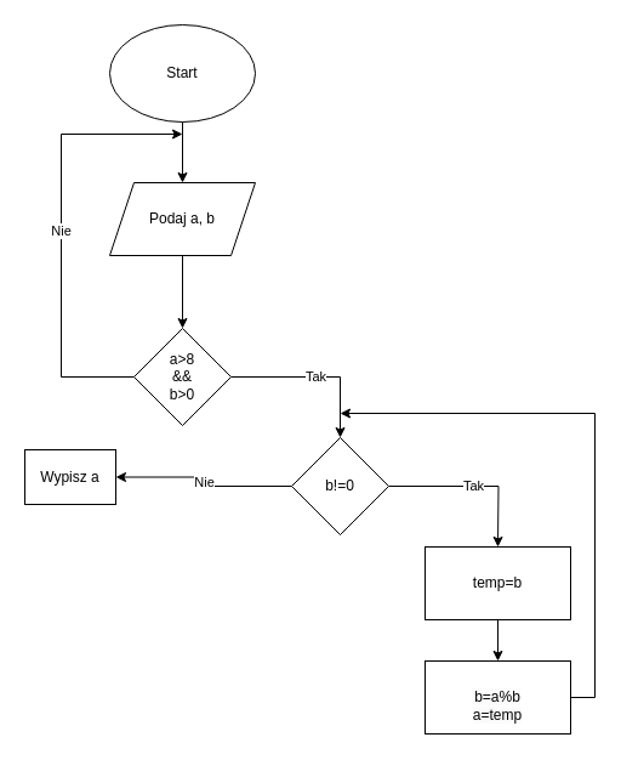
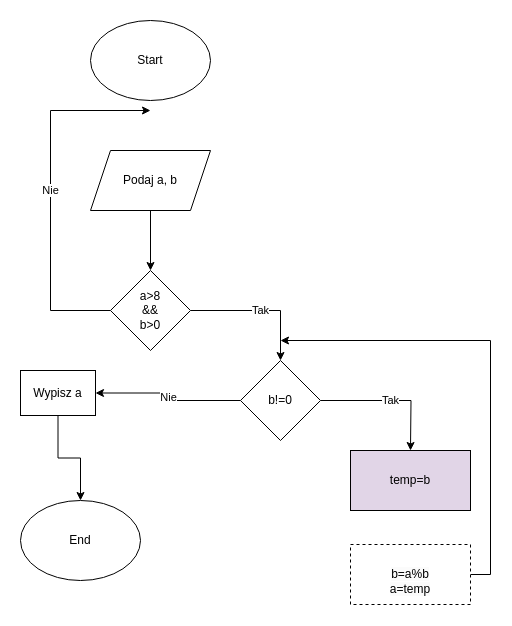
  <mxCell id="0" />
  <mxCell id="1" parent="0" />
- <mxCell id="2" value="" style="edgeStyle=orthogonalEdgeStyle;rounded=0;orthogonalLoop=1;jettySize=auto;html=1;" parent="1" source="3" target="5" edge="1"><mxGeometry relative="1" as="geometry" /></mxCell>
  <mxCell id="3" value="Start" style="ellipse;whiteSpace=wrap;html=1;" parent="1" vertex="1"><mxGeometry x="90" width="120" height="80" as="geometry" y="20" /></mxCell>
  <mxCell id="4" value="" style="edgeStyle=orthogonalEdgeStyle;rounded=0;orthogonalLoop=1;jettySize=auto;html=1;" parent="1" source="5" target="8" edge="1"><mxGeometry relative="1" as="geometry" /></mxCell>
  <mxCell id="5" value="Podaj a, b" style="shape=parallelogram;perimeter=parallelogramPerimeter;whiteSpace=wrap;html=1;fixedSize=1;" parent="1" vertex="1"><mxGeometry x="90" y="150" width="120" height="60" as="geometry" /></mxCell>
  <mxCell id="6" value="Nie" style="edgeStyle=orthogonalEdgeStyle;rounded=0;orthogonalLoop=1;jettySize=auto;html=1;" parent="1" source="8" edge="1"><mxGeometry relative="1" as="geometry"><mxPoint x="150" y="110" as="targetPoint" /><Array as="points"><mxPoint x="50" y="310" /><mxPoint x="50" y="110" /></Array></mxGeometry></mxCell>
  <mxCell id="7" value="Tak" style="edgeStyle=orthogonalEdgeStyle;rounded=0;orthogonalLoop=1;jettySize=auto;html=1;exitX=1;exitY=0.5;exitDx=0;exitDy=0;entryX=0.5;entryY=0;entryDx=0;entryDy=0;" parent="1" source="8" target="11" edge="1"><mxGeometry relative="1" as="geometry" /></mxCell>
  <mxCell id="8" value="a&amp;gt;8&lt;br&gt;&amp;amp;&amp;amp;&lt;br&gt;b&amp;gt;0" style="rhombus;whiteSpace=wrap;html=1;" parent="1" vertex="1"><mxGeometry x="110" y="270" width="80" height="80" as="geometry" /></mxCell>
  <mxCell id="9" value="Nie" style="edgeStyle=orthogonalEdgeStyle;rounded=0;orthogonalLoop=1;jettySize=auto;html=1;" parent="1" source="11" target="13" edge="1"><mxGeometry relative="1" as="geometry" /></mxCell>
  <mxCell id="10" value="Tak" style="edgeStyle=orthogonalEdgeStyle;rounded=0;orthogonalLoop=1;jettySize=auto;html=1;entryX=0.5;entryY=0;entryDx=0;entryDy=0;" parent="1" source="11" edge="1"><mxGeometry relative="1" as="geometry"><mxPoint x="410" y="450" as="targetPoint" /></mxGeometry></mxCell>
  <mxCell id="11" value="b!=0" style="rhombus;whiteSpace=wrap;html=1;" parent="1" vertex="1"><mxGeometry x="240" y="360" width="80" height="80" as="geometry" /></mxCell>
+ <mxCell id="12" value="" style="edgeStyle=orthogonalEdgeStyle;rounded=0;orthogonalLoop=1;jettySize=auto;html=1;" parent="1" source="13" target="14" edge="1"><mxGeometry relative="1" as="geometry" /></mxCell>
  <mxCell id="13" value="Wypisz a" style="whiteSpace=wrap;html=1;" parent="1" vertex="1"><mxGeometry x="20" y="370" width="75" height="45" as="geometry" /></mxCell>
- <mxCell id="15" value="" style="edgeStyle=orthogonalEdgeStyle;rounded=0;orthogonalLoop=1;jettySize=auto;html=1;" edge="1" parent="1" source="16" target="18"><mxGeometry relative="1" as="geometry" /></mxCell>
- <mxCell id="16" value="temp=b" style="rounded=0;whiteSpace=wrap;html=1;" vertex="1" parent="1"><mxGeometry x="350" y="450" width="120" height="60" as="geometry" /></mxCell>
+ <mxCell id="14" value="End" style="ellipse;whiteSpace=wrap;html=1;" parent="1" vertex="1"><mxGeometry x="20" y="500" width="120" height="80" as="geometry" /></mxCell>
+ <mxCell id="16" value="temp=b" style="rounded=0;whiteSpace=wrap;html=1;fillColor=#e1d5e7;" vertex="1" parent="1"><mxGeometry x="350" y="450" width="120" height="60" as="geometry" /></mxCell>
  <mxCell id="17" style="edgeStyle=orthogonalEdgeStyle;rounded=0;orthogonalLoop=1;jettySize=auto;html=1;" edge="1" parent="1" source="18"><mxGeometry relative="1" as="geometry"><mxPoint x="280" y="340" as="targetPoint" /><Array as="points"><mxPoint x="490" y="574" /><mxPoint x="490" y="340" /></Array></mxGeometry></mxCell>
- <mxCell id="18" value="&lt;br style=&quot;border-color: var(--border-color); color: rgb(0, 0, 0); font-family: Helvetica; font-size: 12px; font-style: normal; font-variant-ligatures: normal; font-variant-caps: normal; font-weight: 400; letter-spacing: normal; orphans: 2; text-align: center; text-indent: 0px; text-transform: none; widows: 2; word-spacing: 0px; -webkit-text-stroke-width: 0px; background-color: rgb(251, 251, 251); text-decoration-thickness: initial; text-decoration-style: initial; text-decoration-color: initial;&quot;&gt;&lt;span style=&quot;color: rgb(0, 0, 0); font-family: Helvetica; font-size: 12px; font-style: normal; font-variant-ligatures: normal; font-variant-caps: normal; font-weight: 400; letter-spacing: normal; orphans: 2; text-align: center; text-indent: 0px; text-transform: none; widows: 2; word-spacing: 0px; -webkit-text-stroke-width: 0px; background-color: rgb(251, 251, 251); text-decoration-thickness: initial; text-decoration-style: initial; text-decoration-color: initial; float: none; display: inline !important;&quot;&gt;b=a%b&lt;/span&gt;&lt;br style=&quot;border-color: var(--border-color); color: rgb(0, 0, 0); font-family: Helvetica; font-size: 12px; font-style: normal; font-variant-ligatures: normal; font-variant-caps: normal; font-weight: 400; letter-spacing: normal; orphans: 2; text-align: center; text-indent: 0px; text-transform: none; widows: 2; word-spacing: 0px; -webkit-text-stroke-width: 0px; background-color: rgb(251, 251, 251); text-decoration-thickness: initial; text-decoration-style: initial; text-decoration-color: initial;&quot;&gt;&lt;span style=&quot;color: rgb(0, 0, 0); font-family: Helvetica; font-size: 12px; font-style: normal; font-variant-ligatures: normal; font-variant-caps: normal; font-weight: 400; letter-spacing: normal; orphans: 2; text-align: center; text-indent: 0px; text-transform: none; widows: 2; word-spacing: 0px; -webkit-text-stroke-width: 0px; background-color: rgb(251, 251, 251); text-decoration-thickness: initial; text-decoration-style: initial; text-decoration-color: initial; float: none; display: inline !important;&quot;&gt;a=temp&lt;/span&gt;&lt;br&gt;" style="whiteSpace=wrap;html=1;rounded=0;" vertex="1" parent="1"><mxGeometry x="350" y="544" width="120" height="60" as="geometry" /></mxCell>
+ <mxCell id="18" value="&lt;br style=&quot;border-color: var(--border-color); color: rgb(0, 0, 0); font-family: Helvetica; font-size: 12px; font-style: normal; font-variant-ligatures: normal; font-variant-caps: normal; font-weight: 400; letter-spacing: normal; orphans: 2; text-align: center; text-indent: 0px; text-transform: none; widows: 2; word-spacing: 0px; -webkit-text-stroke-width: 0px; background-color: rgb(251, 251, 251); text-decoration-thickness: initial; text-decoration-style: initial; text-decoration-color: initial;&quot;&gt;&lt;span style=&quot;color: rgb(0, 0, 0); font-family: Helvetica; font-size: 12px; font-style: normal; font-variant-ligatures: normal; font-variant-caps: normal; font-weight: 400; letter-spacing: normal; orphans: 2; text-align: center; text-indent: 0px; text-transform: none; widows: 2; word-spacing: 0px; -webkit-text-stroke-width: 0px; background-color: rgb(251, 251, 251); text-decoration-thickness: initial; text-decoration-style: initial; text-decoration-color: initial; float: none; display: inline !important;&quot;&gt;b=a%b&lt;/span&gt;&lt;br style=&quot;border-color: var(--border-color); color: rgb(0, 0, 0); font-family: Helvetica; font-size: 12px; font-style: normal; font-variant-ligatures: normal; font-variant-caps: normal; font-weight: 400; letter-spacing: normal; orphans: 2; text-align: center; text-indent: 0px; text-transform: none; widows: 2; word-spacing: 0px; -webkit-text-stroke-width: 0px; background-color: rgb(251, 251, 251); text-decoration-thickness: initial; text-decoration-style: initial; text-decoration-color: initial;&quot;&gt;&lt;span style=&quot;color: rgb(0, 0, 0); font-family: Helvetica; font-size: 12px; font-style: normal; font-variant-ligatures: normal; font-variant-caps: normal; font-weight: 400; letter-spacing: normal; orphans: 2; text-align: center; text-indent: 0px; text-transform: none; widows: 2; word-spacing: 0px; -webkit-text-stroke-width: 0px; background-color: rgb(251, 251, 251); text-decoration-thickness: initial; text-decoration-style: initial; text-decoration-color: initial; float: none; display: inline !important;&quot;&gt;a=temp&lt;/span&gt;&lt;br&gt;" style="whiteSpace=wrap;html=1;rounded=0;dashed=1;" vertex="1" parent="1"><mxGeometry x="350" y="544" width="120" height="60" as="geometry" /></mxCell>
